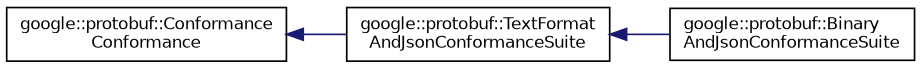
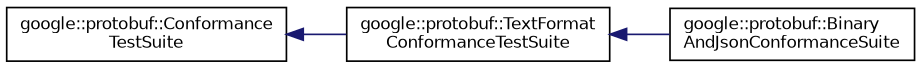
  digraph {
    rankdir=LR
    node [color=black fillcolor=white fontname=Helvetica fontsize=10 shape=record style=filled]
    edge [color=midnightblue dir=back fontname=Helvetica fontsize=10 labelfontname=Helvetica labelfontsize=10 style=solid]
-   n1 [height=0.2 label="google::protobuf::Conformance\lConformance" width=0.4]
-   n2 [height=0.2 label="google::protobuf::TextFormat\lAndJsonConformanceSuite" width=0.4]
+   n1 [height=0.2 label="google::protobuf::Conformance\lTestSuite" width=0.4]
+   n2 [height=0.2 label="google::protobuf::TextFormat\lConformanceTestSuite" width=0.4]
    n3 [height=0.2 label="google::protobuf::Binary\lAndJsonConformanceSuite" width=0.4]
    n1 -> n2
    n2 -> n3
  }
